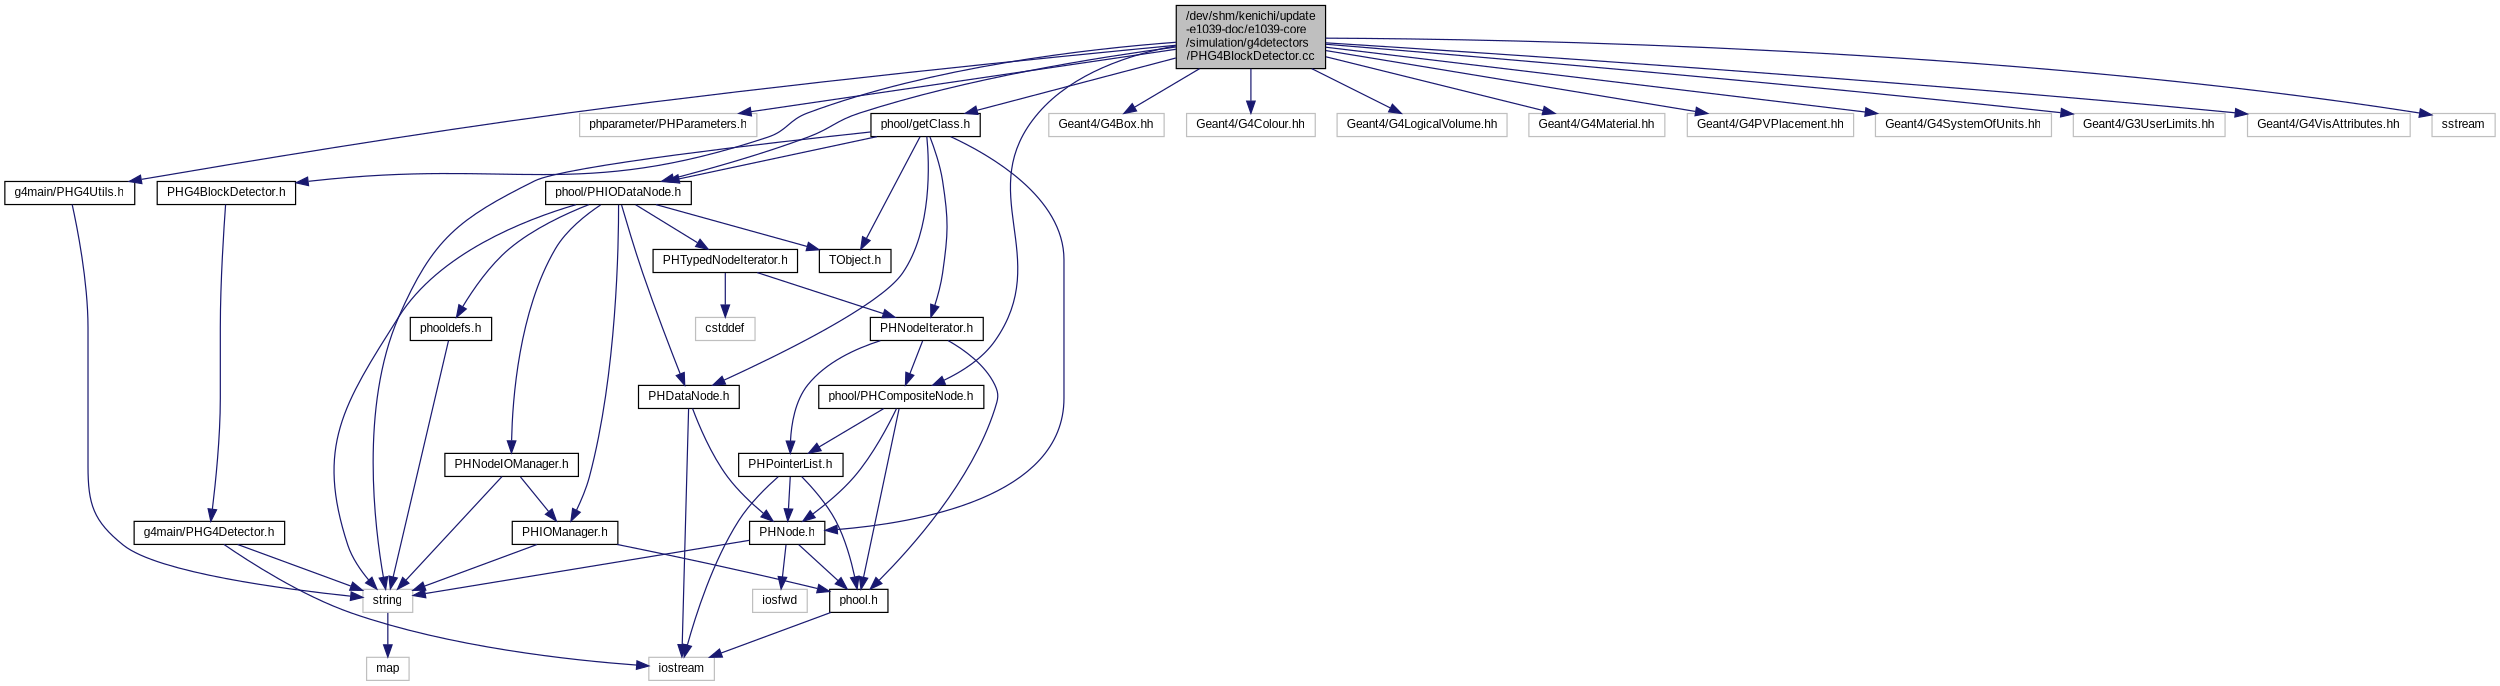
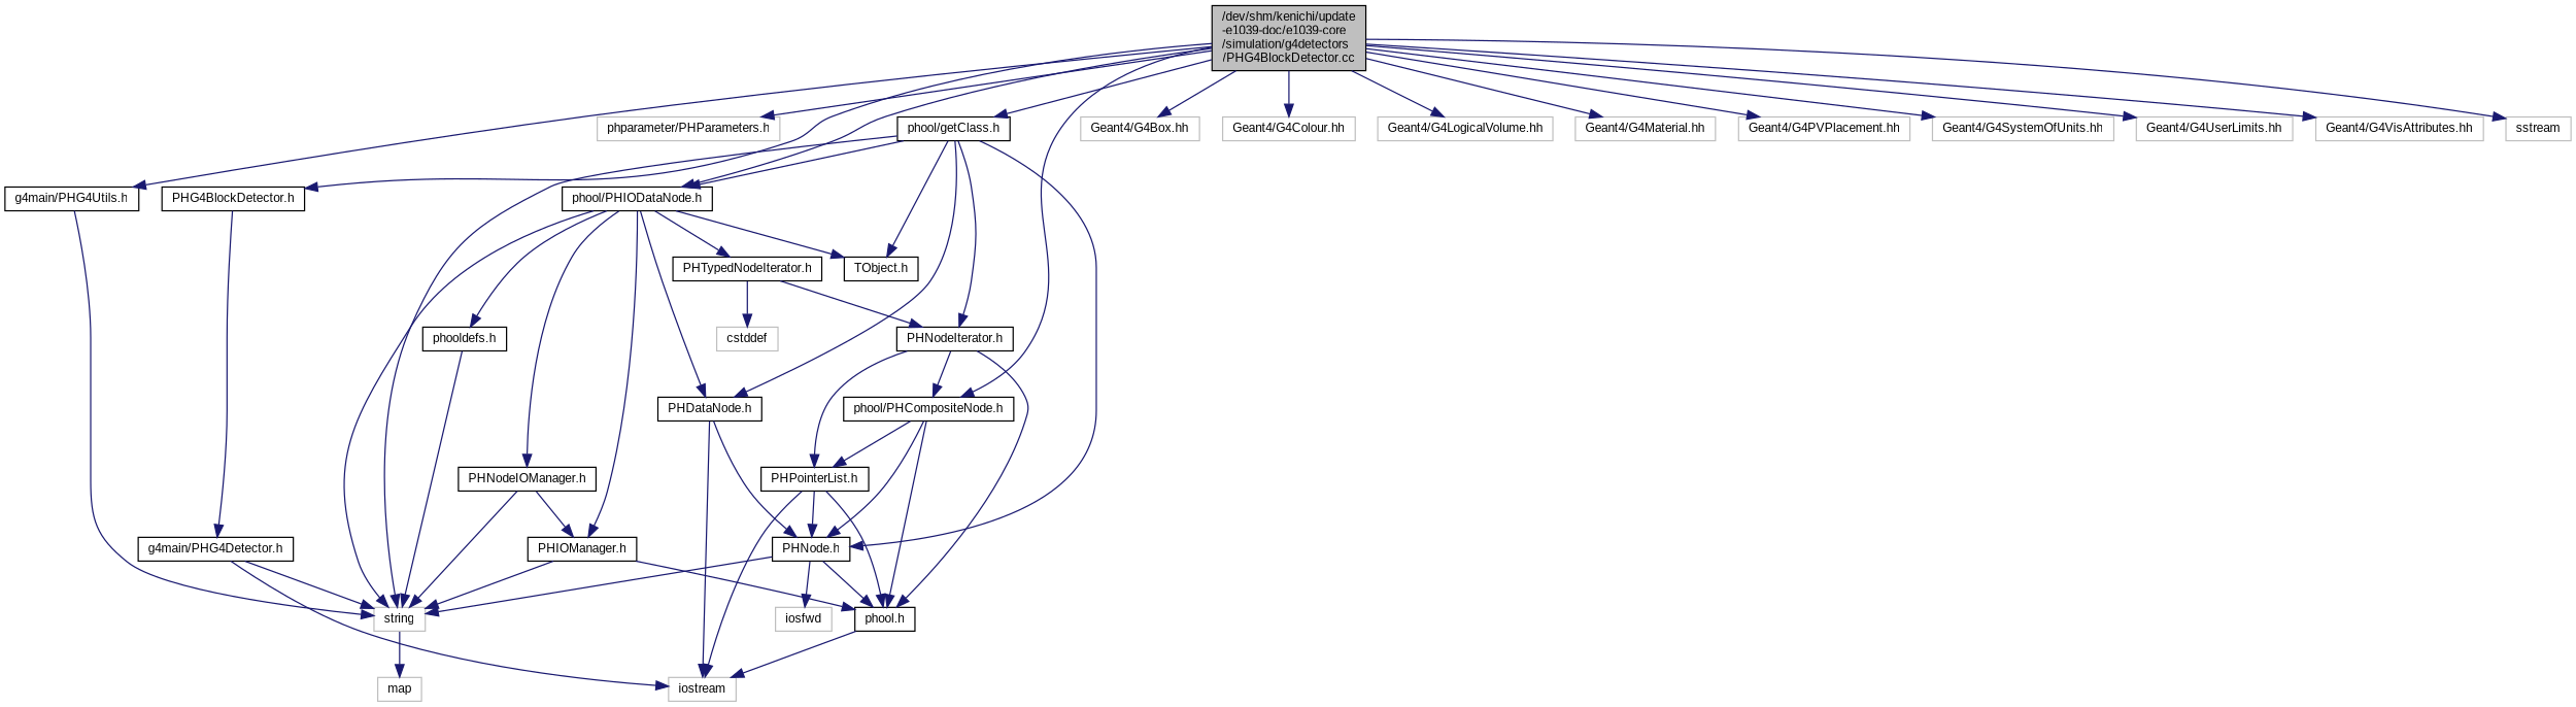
  digraph {
    fontname="Liberation Sans"
    node [color=black fontname="Liberation Sans" fontsize=10 shape=record]
    edge [color=midnightblue fontname="Liberation Sans" fontsize=10 labelfontname=FreeSans labelfontsize=10 style=solid]
    n1 [fillcolor=grey75 fontcolor=black height=0.2 label="/dev/shm/kenichi/update\l-e1039-doc/e1039-core\l/simulation/g4detectors\l/PHG4BlockDetector.cc" style=filled width=0.4]
    n2 [height=0.2 label="PHG4BlockDetector.h" width=0.4]
    n3 [color=grey75 height=0.2 label="phparameter/PHParameters.h" width=0.4]
    n4 [height=0.2 label="g4main/PHG4Utils.h" width=0.4]
    n5 [height=0.2 label="phool/PHCompositeNode.h" width=0.4]
    n6 [height=0.2 label="phool/PHIODataNode.h" width=0.4]
    n7 [height=0.2 label="phool/getClass.h" width=0.4]
    n8 [color=grey75 height=0.2 label="Geant4/G4Box.hh" width=0.4]
    n9 [color=grey75 height=0.2 label="Geant4/G4Colour.hh" width=0.4]
    n10 [color=grey75 height=0.2 label="Geant4/G4LogicalVolume.hh" width=0.4]
    n11 [color=grey75 height=0.2 label="Geant4/G4Material.hh" width=0.4]
    n12 [color=grey75 height=0.2 label="Geant4/G4PVPlacement.hh" width=0.4]
    n13 [color=grey75 height=0.2 label="Geant4/G4SystemOfUnits.hh" width=0.4]
-   n14 [color=grey75 height=0.2 label="Geant4/G3UserLimits.hh" width=0.4]
+   n14 [color=grey75 height=0.2 label="Geant4/G4UserLimits.hh" width=0.4]
    n15 [color=grey75 height=0.2 label="Geant4/G4VisAttributes.hh" width=0.4]
    n16 [color=grey75 height=0.2 label=sstream width=0.4]
    n17 [height=0.2 label="g4main/PHG4Detector.h" width=0.4]
    n18 [color=grey75 height=0.2 label=string width=0.4]
    n19 [height=0.2 label="phool.h" width=0.4]
    n20 [height=0.2 label="PHNode.h" width=0.4]
    n21 [height=0.2 label="PHPointerList.h" width=0.4]
    n22 [height=0.2 label="PHDataNode.h" width=0.4]
    n23 [height=0.2 label="PHIOManager.h" width=0.4]
    n24 [height=0.2 label="PHNodeIOManager.h" width=0.4]
    n25 [height=0.2 label="PHTypedNodeIterator.h" width=0.4]
    n26 [height=0.2 label="phooldefs.h" width=0.4]
    n27 [height=0.2 label="TObject.h" width=0.4]
    n28 [height=0.2 label="PHNodeIterator.h" width=0.4]
    n29 [color=grey75 height=0.2 label=iostream width=0.4]
    n30 [color=grey75 height=0.2 label=map width=0.4]
    n31 [color=grey75 height=0.2 label=iosfwd width=0.4]
    n32 [color=grey75 height=0.2 label=cstddef width=0.4]
    n1 -> n2
    n1 -> n3
    n1 -> n4
    n1 -> n5
    n1 -> n6
    n1 -> n7
    n1 -> n8
    n1 -> n9
    n1 -> n10
    n1 -> n11
    n1 -> n12
    n1 -> n13
    n1 -> n14
    n1 -> n15
    n1 -> n16
    n2 -> n17
    n4 -> n18
    n5 -> n19
    n5 -> n20
    n5 -> n21
    n6 -> n18
    n6 -> n22
    n6 -> n23
    n6 -> n24
    n6 -> n25
    n6 -> n26
    n6 -> n27
    n7 -> n6
    n7 -> n18
    n7 -> n20
    n7 -> n22
    n7 -> n27
    n7 -> n28
    n17 -> n18
    n17 -> n29
    n18 -> n30
    n19 -> n29
    n20 -> n18
    n20 -> n19
    n20 -> n31
    n21 -> n19
    n21 -> n20
    n21 -> n29
    n22 -> n20
    n22 -> n29
    n23 -> n18
    n23 -> n19
    n24 -> n18
    n24 -> n23
    n25 -> n28
    n25 -> n32
    n26 -> n18
    n28 -> n5
    n28 -> n19
    n28 -> n21
  }
